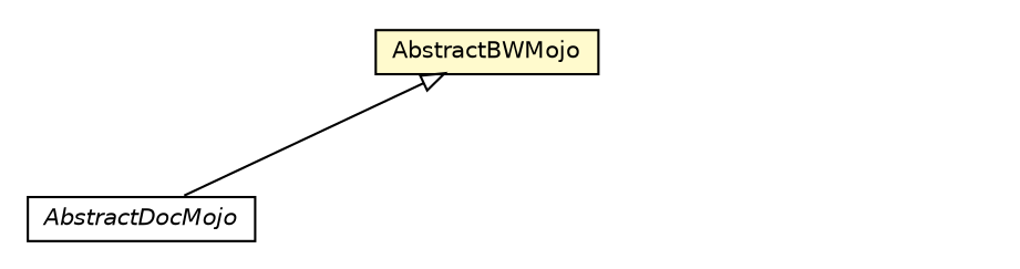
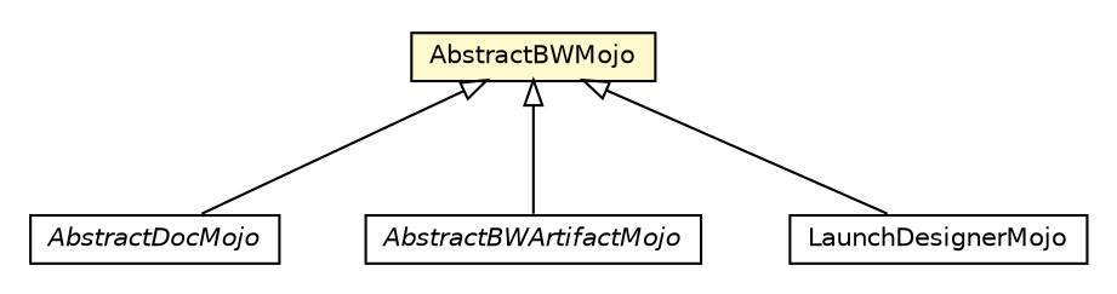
  digraph {
    nodesep=0.25
    ranksep=0.5
    node [fontcolor=black fontname=Helvetica fontsize=10.0 shape=plaintext]
    edge [arrowtail=empty dir=back fontname=Helvetica fontsize=10 headport=p labelfontname=Helvetica labelfontsize=10 tailport=p]
    n1 [label=<<table title="fr.fastconnect.factory.tibco.bw.maven.doc.AbstractDocMojo" border="0" cellborder="1" cellspacing="0" cellpadding="2" port="p" href="./doc/AbstractDocMojo.html"> 		<tr><td><table border="0" cellspacing="0" cellpadding="1"> <tr><td align="center" balign="center"><font face="Helvetica-Oblique"> AbstractDocMojo </font></td></tr> 		</table></td></tr> 		</table>>]
+   n2 [label=<<table title="fr.fastconnect.factory.tibco.bw.maven.AbstractBWArtifactMojo" border="0" cellborder="1" cellspacing="0" cellpadding="2" port="p" href="./AbstractBWArtifactMojo.html"> 		<tr><td><table border="0" cellspacing="0" cellpadding="1"> <tr><td align="center" balign="center"><font face="Helvetica-Oblique"> AbstractBWArtifactMojo </font></td></tr> 		</table></td></tr> 		</table>>]
    n3 [label=<<table title="fr.fastconnect.factory.tibco.bw.maven.AbstractBWMojo" border="0" cellborder="1" cellspacing="0" cellpadding="2" port="p" bgcolor="lemonChiffon" href="./AbstractBWMojo.html"> 		<tr><td><table border="0" cellspacing="0" cellpadding="1"> <tr><td align="center" balign="center"> AbstractBWMojo </td></tr> 		</table></td></tr> 		</table>>]
+   n4 [label=<<table title="fr.fastconnect.factory.tibco.bw.maven.run.LaunchDesignerMojo" border="0" cellborder="1" cellspacing="0" cellpadding="2" port="p" href="./run/LaunchDesignerMojo.html"> 		<tr><td><table border="0" cellspacing="0" cellpadding="1"> <tr><td align="center" balign="center"> LaunchDesignerMojo </td></tr> 		</table></td></tr> 		</table>>]
    n3 -> n1
+   n3 -> n2
+   n3 -> n4
  }
